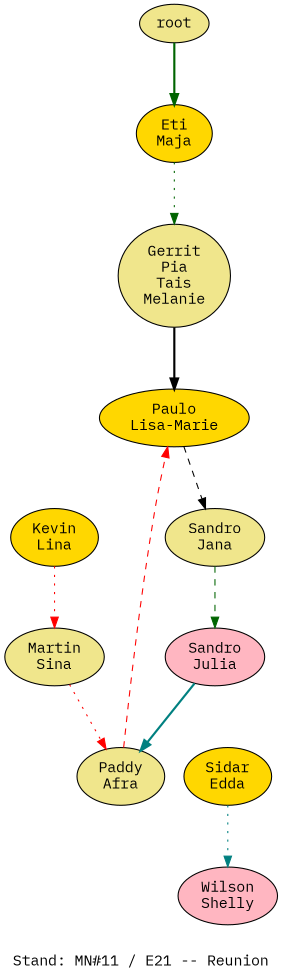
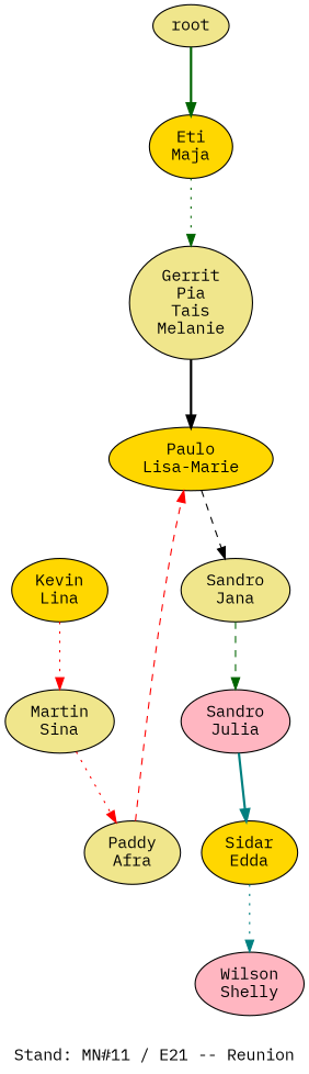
  digraph {
    fontname="IBM Plex Mono"
    label="Stand: MN#11 / E21 -- Reunion"
    labelloc=b
    ranksep=0.8
    node [fillcolor=khaki fontname="IBM Plex Mono" style=filled]
    edge [color=darkgreen fontname="IBM Plex Mono" style=dotted]
    n1 [fillcolor=gold label="Eti\nMaja"]
    n2 [label="Gerrit\nPia\nTais\nMelanie"]
    n3 [fillcolor=gold label="Paulo\nLisa-Marie"]
    root
    n5 [fillcolor=gold label="Kevin\nLina"]
    n6 [label="Martin\nSina"]
    n7 [label="Paddy\nAfra"]
    n8 [label="Sandro\nJana"]
    n9 [fillcolor=lightpink label="Sandro\nJulia"]
    n10 [fillcolor=gold label="Sidar\nEdda"]
    n11 [fillcolor=lightpink label="Wilson\nShelly"]
    n1 -> n2
    n2 -> n3 [color=black style=bold]
    n3 -> n8 [color=black style=dashed]
    root -> n1 [style=bold]
    n5 -> n6 [color=red]
    n6 -> n7 [color=red]
    n7 -> n3 [color=red style=dashed]
    n8 -> n9 [style=dashed]
-   n9 -> n7 [color=teal style=bold]
+   n9 -> n10 [color=teal style=bold]
    n10 -> n11 [color=teal]
  }
